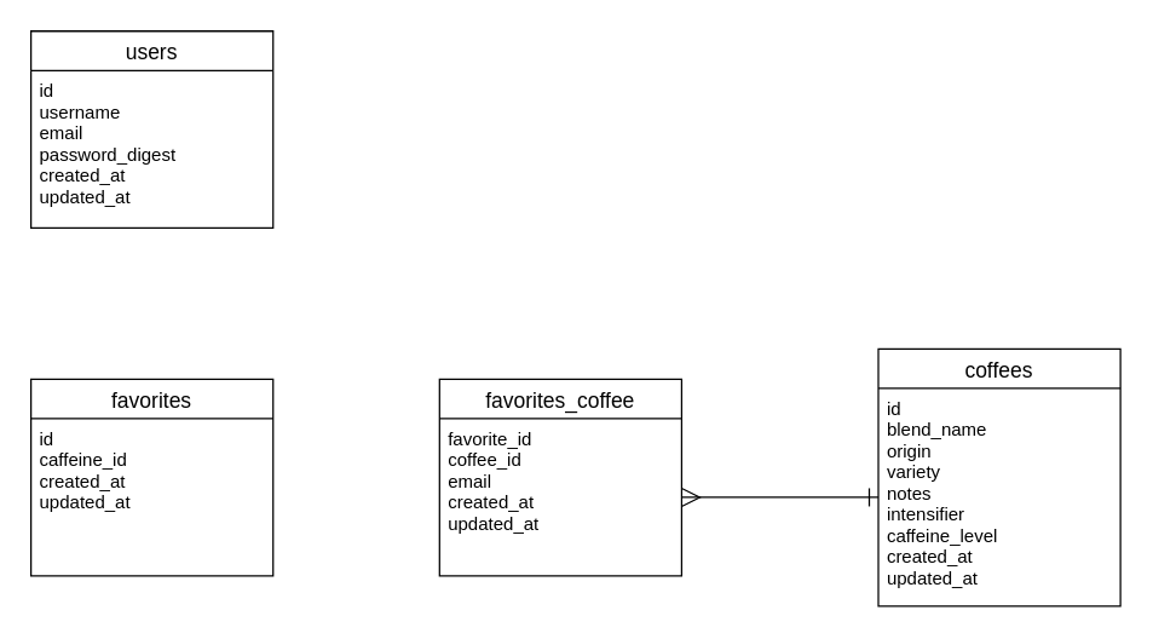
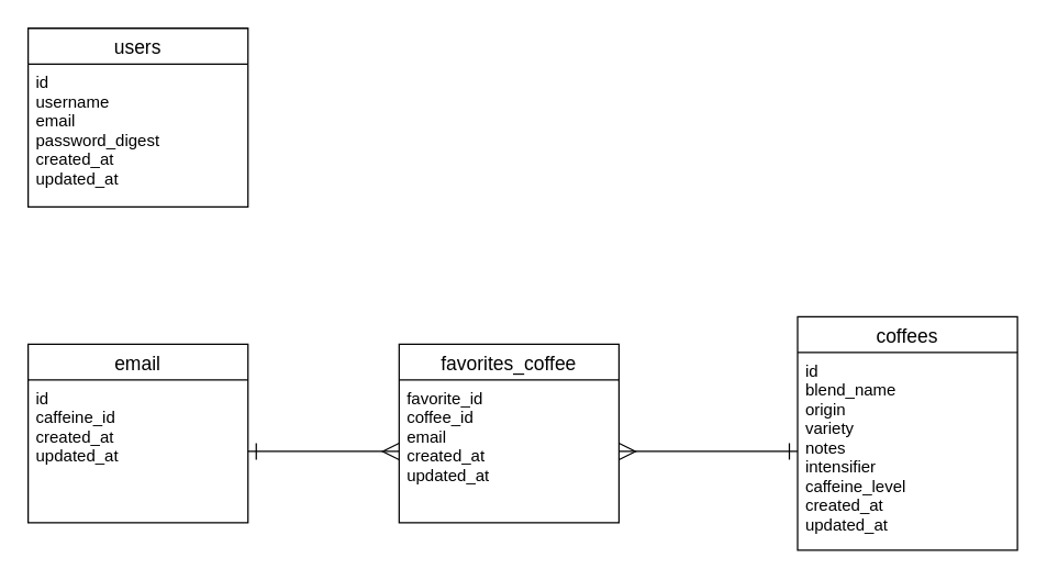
  <mxCell id="0" />
  <mxCell id="1" parent="0" />
  <mxCell id="2" value="users" style="swimlane;fontStyle=0;childLayout=stackLayout;horizontal=1;startSize=26;horizontalStack=0;resizeParent=1;resizeParentMax=0;resizeLast=0;collapsible=1;marginBottom=0;align=center;fontSize=14;" vertex="1" parent="1"><mxGeometry x="20" y="20" width="160" height="130" as="geometry" /></mxCell>
  <mxCell id="3" value="id&#10;username&#10;email&#10;password_digest&#10;created_at&#10;updated_at&#10;&#10;" style="text;strokeColor=none;fillColor=none;spacingLeft=4;spacingRight=4;overflow=hidden;rotatable=0;points=[[0,0.5],[1,0.5]];portConstraint=eastwest;fontSize=12;" vertex="1" parent="2"><mxGeometry y="26" width="160" height="104" as="geometry" /></mxCell>
  <mxCell id="4" value="favorites_coffee" style="swimlane;fontStyle=0;childLayout=stackLayout;horizontal=1;startSize=26;horizontalStack=0;resizeParent=1;resizeParentMax=0;resizeLast=0;collapsible=1;marginBottom=0;align=center;fontSize=14;" vertex="1" parent="1"><mxGeometry x="290" y="250" width="160" height="130" as="geometry" /></mxCell>
  <mxCell id="5" value="favorite_id&#10;coffee_id&#10;email&#10;created_at&#10;updated_at&#10;&#10;" style="text;strokeColor=none;fillColor=none;spacingLeft=4;spacingRight=4;overflow=hidden;rotatable=0;points=[[0,0.5],[1,0.5]];portConstraint=eastwest;fontSize=12;" vertex="1" parent="4"><mxGeometry y="26" width="160" height="104" as="geometry" /></mxCell>
- <mxCell id="6" value="favorites" style="swimlane;fontStyle=0;childLayout=stackLayout;horizontal=1;startSize=26;horizontalStack=0;resizeParent=1;resizeParentMax=0;resizeLast=0;collapsible=1;marginBottom=0;align=center;fontSize=14;" vertex="1" parent="1"><mxGeometry x="20" y="250" width="160" height="130" as="geometry" /></mxCell>
+ <mxCell id="6" value="email" style="swimlane;fontStyle=0;childLayout=stackLayout;horizontal=1;startSize=26;horizontalStack=0;resizeParent=1;resizeParentMax=0;resizeLast=0;collapsible=1;marginBottom=0;align=center;fontSize=14;" vertex="1" parent="1"><mxGeometry x="20" y="250" width="160" height="130" as="geometry" /></mxCell>
  <mxCell id="7" value="id&#10;caffeine_id&#10;created_at&#10;updated_at&#10;&#10;" style="text;strokeColor=none;fillColor=none;spacingLeft=4;spacingRight=4;overflow=hidden;rotatable=0;points=[[0,0.5],[1,0.5]];portConstraint=eastwest;fontSize=12;" vertex="1" parent="6"><mxGeometry y="26" width="160" height="104" as="geometry" /></mxCell>
  <mxCell id="8" value="coffees" style="swimlane;fontStyle=0;childLayout=stackLayout;horizontal=1;startSize=26;horizontalStack=0;resizeParent=1;resizeParentMax=0;resizeLast=0;collapsible=1;marginBottom=0;align=center;fontSize=14;" vertex="1" parent="1"><mxGeometry x="580" y="230" width="160" height="170" as="geometry" /></mxCell>
  <mxCell id="9" value="id&#10;blend_name&#10;origin&#10;variety&#10;notes&#10;intensifier&#10;caffeine_level &#10;created_at&#10;updated_at&#10;&#10;" style="text;strokeColor=none;fillColor=none;spacingLeft=4;spacingRight=4;overflow=hidden;rotatable=0;points=[[0,0.5],[1,0.5]];portConstraint=eastwest;fontSize=12;" vertex="1" parent="8"><mxGeometry y="26" width="160" height="144" as="geometry" /></mxCell>
+ <mxCell id="10" style="edgeStyle=none;rounded=0;orthogonalLoop=1;jettySize=auto;html=1;exitX=1;exitY=0.5;exitDx=0;exitDy=0;entryX=0;entryY=0.5;entryDx=0;entryDy=0;startArrow=ERone;startFill=0;startSize=10;endArrow=ERmany;endFill=0;endSize=10;" edge="1" parent="1" source="7" target="5"><mxGeometry relative="1" as="geometry" /></mxCell>
  <mxCell id="11" style="edgeStyle=none;rounded=0;orthogonalLoop=1;jettySize=auto;html=1;exitX=1;exitY=0.5;exitDx=0;exitDy=0;startArrow=ERmany;startFill=0;startSize=10;endArrow=ERone;endFill=0;endSize=10;" edge="1" parent="1" source="5" target="9"><mxGeometry relative="1" as="geometry" /></mxCell>
